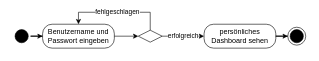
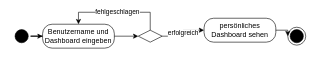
  <mxCell id="0" />
  <mxCell id="1" parent="0" />
  <mxCell id="2" style="edgeStyle=orthogonalEdgeStyle;rounded=0;orthogonalLoop=1;jettySize=auto;html=1;entryX=0;entryY=0.5;entryDx=0;entryDy=0;strokeColor=#000000;" edge="1" parent="1" source="3" target="5"><mxGeometry relative="1" as="geometry" /></mxCell>
  <mxCell id="3" value="" style="ellipse;html=1;shape=startState;fillColor=#000000;" vertex="1" parent="1"><mxGeometry x="20" y="45" width="30" height="30" as="geometry" /></mxCell>
  <mxCell id="4" style="edgeStyle=orthogonalEdgeStyle;rounded=0;orthogonalLoop=1;jettySize=auto;html=1;strokeColor=#000000;" edge="1" parent="1" source="5" target="8"><mxGeometry relative="1" as="geometry" /></mxCell>
- <mxCell id="5" value="Benutzername und Passwort eingeben" style="rounded=1;whiteSpace=wrap;html=1;arcSize=40;fontColor=#000000;fillColor=none;" vertex="1" parent="1"><mxGeometry x="70" y="40" width="120" height="40" as="geometry" /></mxCell>
+ <mxCell id="5" value="Benutzername und Dashboard eingeben" style="rounded=1;whiteSpace=wrap;html=1;arcSize=40;fontColor=#000000;fillColor=none;" vertex="1" parent="1"><mxGeometry x="70" y="40" width="120" height="40" as="geometry" /></mxCell>
  <mxCell id="6" value="fehlgeschlagen" style="edgeStyle=orthogonalEdgeStyle;rounded=0;orthogonalLoop=1;jettySize=auto;html=1;entryX=0.5;entryY=0;entryDx=0;entryDy=0;strokeColor=#000000;" edge="1" parent="1" source="8" target="5"><mxGeometry relative="1" as="geometry"><Array as="points"><mxPoint x="250" y="20" /><mxPoint x="130" y="20" /></Array></mxGeometry></mxCell>
  <mxCell id="7" value="erfolgreich" style="edgeStyle=orthogonalEdgeStyle;rounded=0;orthogonalLoop=1;jettySize=auto;html=1;entryX=0;entryY=0.5;entryDx=0;entryDy=0;strokeColor=#000000;" edge="1" parent="1" source="8" target="10"><mxGeometry relative="1" as="geometry"><mxPoint x="360" y="60" as="targetPoint" /></mxGeometry></mxCell>
  <mxCell id="8" value="" style="rhombus;whiteSpace=wrap;html=1;fillColor=none;" vertex="1" parent="1"><mxGeometry x="230" y="50" width="40" height="20" as="geometry" /></mxCell>
  <mxCell id="9" style="edgeStyle=orthogonalEdgeStyle;rounded=0;orthogonalLoop=1;jettySize=auto;html=1;entryX=0;entryY=0.5;entryDx=0;entryDy=0;strokeColor=#000000;" edge="1" parent="1" source="10" target="11"><mxGeometry relative="1" as="geometry" /></mxCell>
- <mxCell id="10" value="persönliches Dashboard sehen" style="rounded=1;whiteSpace=wrap;html=1;arcSize=40;fontColor=#000000;fillColor=none;" vertex="1" parent="1"><mxGeometry x="340" y="40" width="120" height="40" as="geometry" /></mxCell>
+ <mxCell id="10" value="persönliches Dashboard sehen" style="rounded=1;whiteSpace=wrap;html=1;arcSize=40;fontColor=#000000;fillColor=none;" vertex="1" parent="1"><mxGeometry x="340" y="30" width="120" height="40" as="geometry" /></mxCell>
  <mxCell id="11" value="" style="ellipse;html=1;shape=endState;fillColor=#000000;" vertex="1" parent="1"><mxGeometry x="480" y="45" width="30" height="30" as="geometry" /></mxCell>
